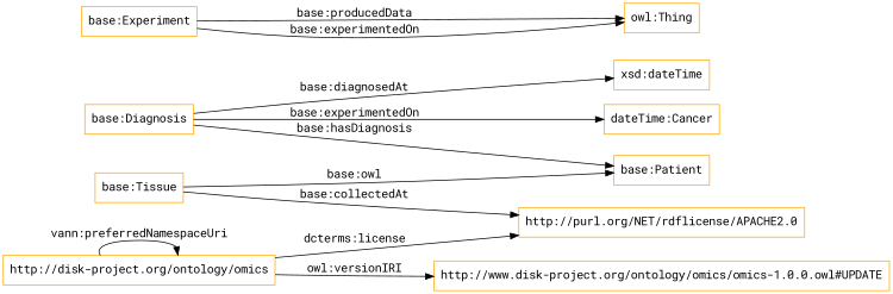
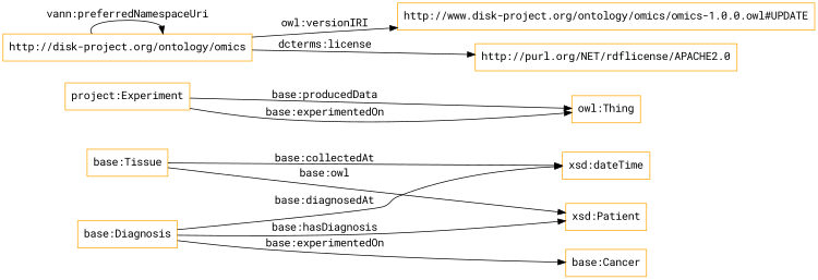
  digraph {
    fontname="Roboto Mono"
    rankdir=LR
    node [color=orange fontname="Roboto Mono" shape=rectangle]
    edge [fontname="Roboto Mono"]
    "base:Tissue"
-   "base:Patient"
+   "base:Patient" [label="xsd:Patient"]
    "xsd:dateTime"
    "base:Diagnosis"
-   "base:Cancer" [label="dateTime:Cancer"]
-   "base:Experiment"
+   "base:Cancer"
+   "base:Experiment" [label="project:Experiment"]
    "owl:Thing"
    "http://disk-project.org/ontology/omics"
    "http://www.disk-project.org/ontology/omics/omics-1.0.0.owl#UPDATE"
    "http://purl.org/NET/rdflicense/APACHE2.0"
    "base:Tissue" -> "base:Patient" [label="base:owl"]
-   "base:Tissue" -> "http://purl.org/NET/rdflicense/APACHE2.0" [label="base:collectedAt"]
+   "base:Tissue" -> "xsd:dateTime" [label="base:collectedAt"]
    "base:Diagnosis" -> "base:Patient" [label="base:hasDiagnosis"]
    "base:Diagnosis" -> "xsd:dateTime" [label="base:diagnosedAt"]
    "base:Diagnosis" -> "base:Cancer" [label="base:experimentedOn"]
    "base:Experiment" -> "owl:Thing" [label="base:producedData"]
    "base:Experiment" -> "owl:Thing" [label="base:experimentedOn"]
    "http://disk-project.org/ontology/omics" -> "http://disk-project.org/ontology/omics" [label="vann:preferredNamespaceUri"]
    "http://disk-project.org/ontology/omics" -> "http://www.disk-project.org/ontology/omics/omics-1.0.0.owl#UPDATE" [label="owl:versionIRI"]
    "http://disk-project.org/ontology/omics" -> "http://purl.org/NET/rdflicense/APACHE2.0" [label="dcterms:license"]
  }
